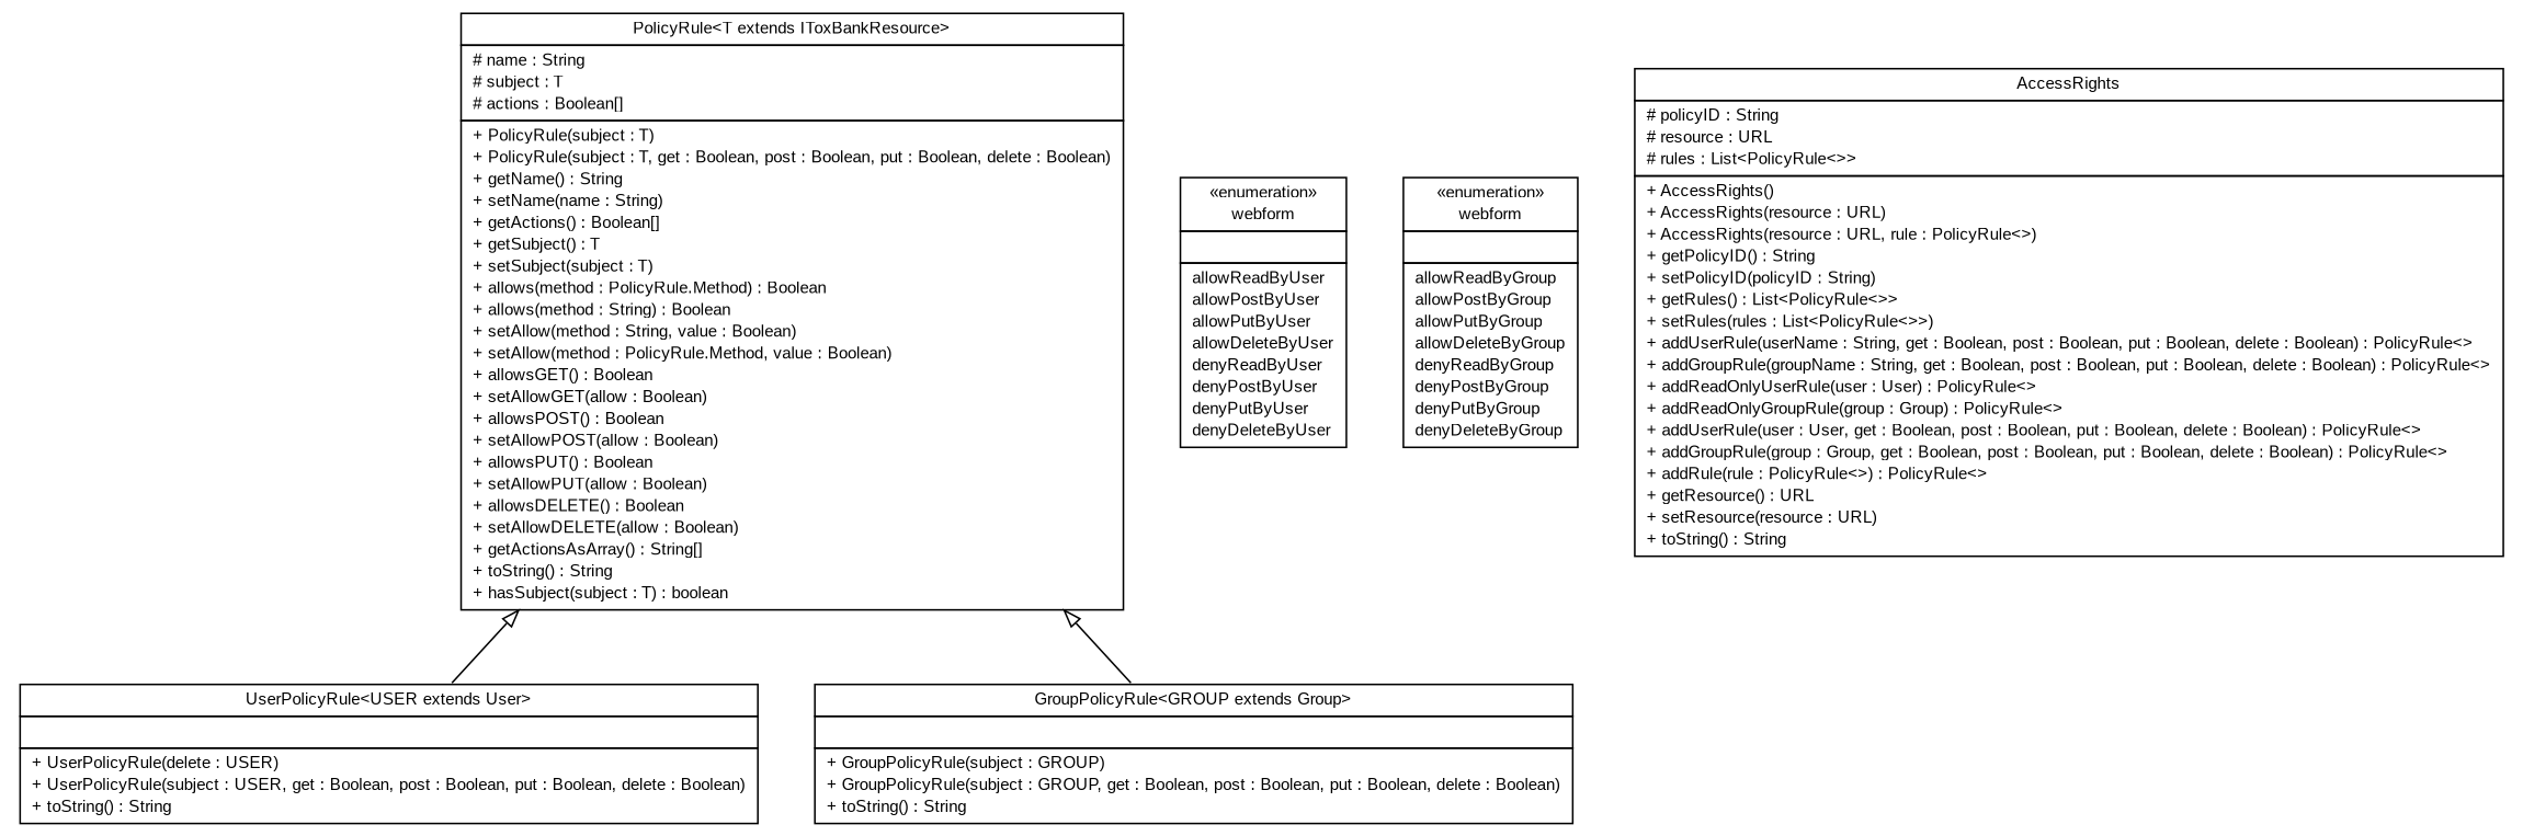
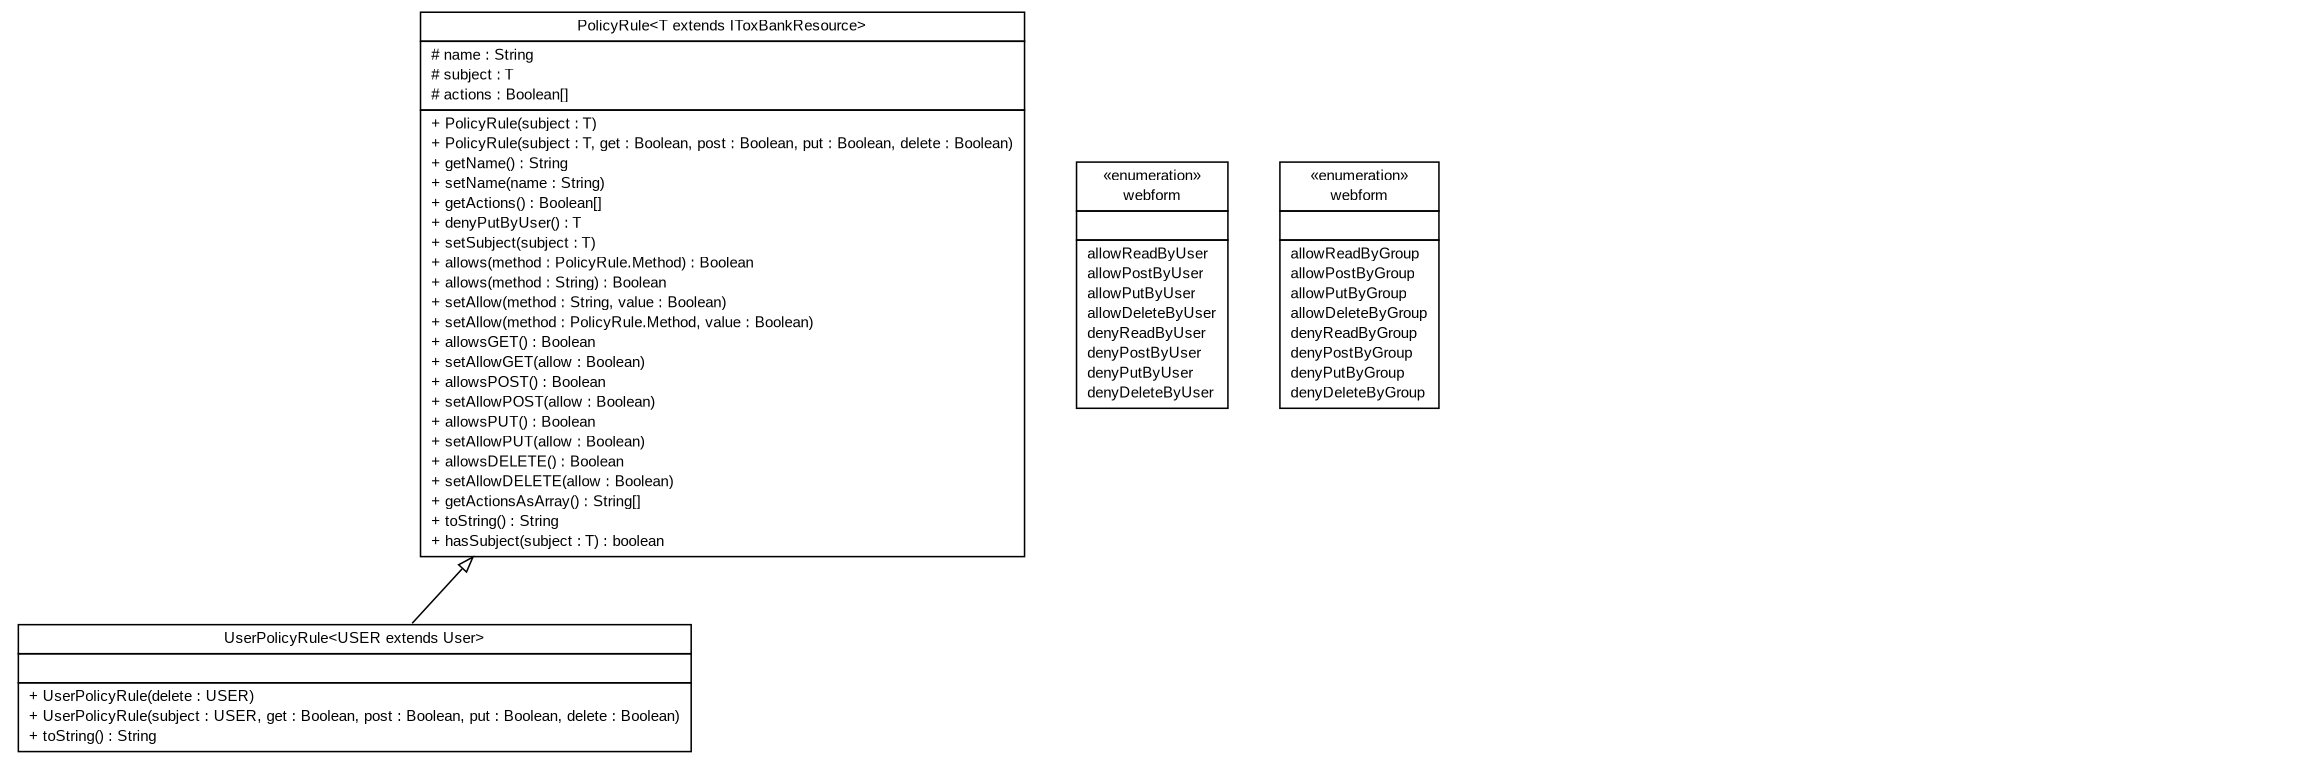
  digraph {
    node [fontcolor=black fontname=arial fontsize=10.0 shape=plaintext]
    edge [arrowtail=empty dir=back fontname=arial fontsize=10 headport=p labelfontname=arial labelfontsize=10 tailport=p]
    n1 [label=<<table border="0" cellborder="1" cellspacing="0" cellpadding="2" port="p" href="./UserPolicyRule.html"> 		<tr><td><table border="0" cellspacing="0" cellpadding="1"> 			<tr><td> UserPolicyRule&lt;USER extends User&gt; </td></tr> 		</table></td></tr> 		<tr><td><table border="0" cellspacing="0" cellpadding="1"> 			<tr><td align="left">  </td></tr> 		</table></td></tr> 		<tr><td><table border="0" cellspacing="0" cellpadding="1"> 			<tr><td align="left"> + UserPolicyRule(delete : USER) </td></tr> 			<tr><td align="left"> + UserPolicyRule(subject : USER, get : Boolean, post : Boolean, put : Boolean, delete : Boolean) </td></tr> 			<tr><td align="left"> + toString() : String </td></tr> 		</table></td></tr> 		</table>>]
    n2 [label=<<table border="0" cellborder="1" cellspacing="0" cellpadding="2" port="p" href="./UserPolicyRule.webform.html"> 		<tr><td><table border="0" cellspacing="0" cellpadding="1"> 			<tr><td> &laquo;enumeration&raquo; </td></tr> 			<tr><td> webform </td></tr> 		</table></td></tr> 		<tr><td><table border="0" cellspacing="0" cellpadding="1"> 			<tr><td align="left">  </td></tr> 		</table></td></tr> 		<tr><td><table border="0" cellspacing="0" cellpadding="1"> 			<tr><td align="left"> allowReadByUser </td></tr> 			<tr><td align="left"> allowPostByUser </td></tr> 			<tr><td align="left"> allowPutByUser </td></tr> 			<tr><td align="left"> allowDeleteByUser </td></tr> 			<tr><td align="left"> denyReadByUser </td></tr> 			<tr><td align="left"> denyPostByUser </td></tr> 			<tr><td align="left"> denyPutByUser </td></tr> 			<tr><td align="left"> denyDeleteByUser </td></tr> 		</table></td></tr> 		</table>>]
-   n3 [label=<<table border="0" cellborder="1" cellspacing="0" cellpadding="2" port="p" href="./PolicyRule.html"> 		<tr><td><table border="0" cellspacing="0" cellpadding="1"> 			<tr><td> PolicyRule&lt;T extends IToxBankResource&gt; </td></tr> 		</table></td></tr> 		<tr><td><table border="0" cellspacing="0" cellpadding="1"> 			<tr><td align="left"> # name : String </td></tr> 			<tr><td align="left"> # subject : T </td></tr> 			<tr><td align="left"> # actions : Boolean[] </td></tr> 		</table></td></tr> 		<tr><td><table border="0" cellspacing="0" cellpadding="1"> 			<tr><td align="left"> + PolicyRule(subject : T) </td></tr> 			<tr><td align="left"> + PolicyRule(subject : T, get : Boolean, post : Boolean, put : Boolean, delete : Boolean) </td></tr> 			<tr><td align="left"> + getName() : String </td></tr> 			<tr><td align="left"> + setName(name : String) </td></tr> 			<tr><td align="left"> + getActions() : Boolean[] </td></tr> 			<tr><td align="left"> + getSubject() : T </td></tr> 			<tr><td align="left"> + setSubject(subject : T) </td></tr> 			<tr><td align="left"> + allows(method : PolicyRule.Method) : Boolean </td></tr> 			<tr><td align="left"> + allows(method : String) : Boolean </td></tr> 			<tr><td align="left"> + setAllow(method : String, value : Boolean) </td></tr> 			<tr><td align="left"> + setAllow(method : PolicyRule.Method, value : Boolean) </td></tr> 			<tr><td align="left"> + allowsGET() : Boolean </td></tr> 			<tr><td align="left"> + setAllowGET(allow : Boolean) </td></tr> 			<tr><td align="left"> + allowsPOST() : Boolean </td></tr> 			<tr><td align="left"> + setAllowPOST(allow : Boolean) </td></tr> 			<tr><td align="left"> + allowsPUT() : Boolean </td></tr> 			<tr><td align="left"> + setAllowPUT(allow : Boolean) </td></tr> 			<tr><td align="left"> + allowsDELETE() : Boolean </td></tr> 			<tr><td align="left"> + setAllowDELETE(allow : Boolean) </td></tr> 			<tr><td align="left"> + getActionsAsArray() : String[] </td></tr> 			<tr><td align="left"> + toString() : String </td></tr> 			<tr><td align="left"> + hasSubject(subject : T) : boolean </td></tr> 		</table></td></tr> 		</table>>]
-   n4 [label=<<table border="0" cellborder="1" cellspacing="0" cellpadding="2" port="p" href="./GroupPolicyRule.html"> 		<tr><td><table border="0" cellspacing="0" cellpadding="1"> 			<tr><td> GroupPolicyRule&lt;GROUP extends Group&gt; </td></tr> 		</table></td></tr> 		<tr><td><table border="0" cellspacing="0" cellpadding="1"> 			<tr><td align="left">  </td></tr> 		</table></td></tr> 		<tr><td><table border="0" cellspacing="0" cellpadding="1"> 			<tr><td align="left"> + GroupPolicyRule(subject : GROUP) </td></tr> 			<tr><td align="left"> + GroupPolicyRule(subject : GROUP, get : Boolean, post : Boolean, put : Boolean, delete : Boolean) </td></tr> 			<tr><td align="left"> + toString() : String </td></tr> 		</table></td></tr> 		</table>>]
+   n3 [label=<<table border="0" cellborder="1" cellspacing="0" cellpadding="2" port="p" href="./PolicyRule.html"> 		<tr><td><table border="0" cellspacing="0" cellpadding="1"> 			<tr><td> PolicyRule&lt;T extends IToxBankResource&gt; </td></tr> 		</table></td></tr> 		<tr><td><table border="0" cellspacing="0" cellpadding="1"> 			<tr><td align="left"> # name : String </td></tr> 			<tr><td align="left"> # subject : T </td></tr> 			<tr><td align="left"> # actions : Boolean[] </td></tr> 		</table></td></tr> 		<tr><td><table border="0" cellspacing="0" cellpadding="1"> 			<tr><td align="left"> + PolicyRule(subject : T) </td></tr> 			<tr><td align="left"> + PolicyRule(subject : T, get : Boolean, post : Boolean, put : Boolean, delete : Boolean) </td></tr> 			<tr><td align="left"> + getName() : String </td></tr> 			<tr><td align="left"> + setName(name : String) </td></tr> 			<tr><td align="left"> + getActions() : Boolean[] </td></tr> 			<tr><td align="left"> + denyPutByUser() : T </td></tr> 			<tr><td align="left"> + setSubject(subject : T) </td></tr> 			<tr><td align="left"> + allows(method : PolicyRule.Method) : Boolean </td></tr> 			<tr><td align="left"> + allows(method : String) : Boolean </td></tr> 			<tr><td align="left"> + setAllow(method : String, value : Boolean) </td></tr> 			<tr><td align="left"> + setAllow(method : PolicyRule.Method, value : Boolean) </td></tr> 			<tr><td align="left"> + allowsGET() : Boolean </td></tr> 			<tr><td align="left"> + setAllowGET(allow : Boolean) </td></tr> 			<tr><td align="left"> + allowsPOST() : Boolean </td></tr> 			<tr><td align="left"> + setAllowPOST(allow : Boolean) </td></tr> 			<tr><td align="left"> + allowsPUT() : Boolean </td></tr> 			<tr><td align="left"> + setAllowPUT(allow : Boolean) </td></tr> 			<tr><td align="left"> + allowsDELETE() : Boolean </td></tr> 			<tr><td align="left"> + setAllowDELETE(allow : Boolean) </td></tr> 			<tr><td align="left"> + getActionsAsArray() : String[] </td></tr> 			<tr><td align="left"> + toString() : String </td></tr> 			<tr><td align="left"> + hasSubject(subject : T) : boolean </td></tr> 		</table></td></tr> 		</table>>]
    n5 [label=<<table border="0" cellborder="1" cellspacing="0" cellpadding="2" port="p" href="./GroupPolicyRule.webform.html"> 		<tr><td><table border="0" cellspacing="0" cellpadding="1"> 			<tr><td> &laquo;enumeration&raquo; </td></tr> 			<tr><td> webform </td></tr> 		</table></td></tr> 		<tr><td><table border="0" cellspacing="0" cellpadding="1"> 			<tr><td align="left">  </td></tr> 		</table></td></tr> 		<tr><td><table border="0" cellspacing="0" cellpadding="1"> 			<tr><td align="left"> allowReadByGroup </td></tr> 			<tr><td align="left"> allowPostByGroup </td></tr> 			<tr><td align="left"> allowPutByGroup </td></tr> 			<tr><td align="left"> allowDeleteByGroup </td></tr> 			<tr><td align="left"> denyReadByGroup </td></tr> 			<tr><td align="left"> denyPostByGroup </td></tr> 			<tr><td align="left"> denyPutByGroup </td></tr> 			<tr><td align="left"> denyDeleteByGroup </td></tr> 		</table></td></tr> 		</table>>]
-   n6 [label=<<table border="0" cellborder="1" cellspacing="0" cellpadding="2" port="p" href="./AccessRights.html"> 		<tr><td><table border="0" cellspacing="0" cellpadding="1"> 			<tr><td> AccessRights </td></tr> 		</table></td></tr> 		<tr><td><table border="0" cellspacing="0" cellpadding="1"> 			<tr><td align="left"> # policyID : String </td></tr> 			<tr><td align="left"> # resource : URL </td></tr> 			<tr><td align="left"> # rules : List&lt;PolicyRule&lt;&gt;&gt; </td></tr> 		</table></td></tr> 		<tr><td><table border="0" cellspacing="0" cellpadding="1"> 			<tr><td align="left"> + AccessRights() </td></tr> 			<tr><td align="left"> + AccessRights(resource : URL) </td></tr> 			<tr><td align="left"> + AccessRights(resource : URL, rule : PolicyRule&lt;&gt;) </td></tr> 			<tr><td align="left"> + getPolicyID() : String </td></tr> 			<tr><td align="left"> + setPolicyID(policyID : String) </td></tr> 			<tr><td align="left"> + getRules() : List&lt;PolicyRule&lt;&gt;&gt; </td></tr> 			<tr><td align="left"> + setRules(rules : List&lt;PolicyRule&lt;&gt;&gt;) </td></tr> 			<tr><td align="left"> + addUserRule(userName : String, get : Boolean, post : Boolean, put : Boolean, delete : Boolean) : PolicyRule&lt;&gt; </td></tr> 			<tr><td align="left"> + addGroupRule(groupName : String, get : Boolean, post : Boolean, put : Boolean, delete : Boolean) : PolicyRule&lt;&gt; </td></tr> 			<tr><td align="left"> + addReadOnlyUserRule(user : User) : PolicyRule&lt;&gt; </td></tr> 			<tr><td align="left"> + addReadOnlyGroupRule(group : Group) : PolicyRule&lt;&gt; </td></tr> 			<tr><td align="left"> + addUserRule(user : User, get : Boolean, post : Boolean, put : Boolean, delete : Boolean) : PolicyRule&lt;&gt; </td></tr> 			<tr><td align="left"> + addGroupRule(group : Group, get : Boolean, post : Boolean, put : Boolean, delete : Boolean) : PolicyRule&lt;&gt; </td></tr> 			<tr><td align="left"> + addRule(rule : PolicyRule&lt;&gt;) : PolicyRule&lt;&gt; </td></tr> 			<tr><td align="left"> + getResource() : URL </td></tr> 			<tr><td align="left"> + setResource(resource : URL) </td></tr> 			<tr><td align="left"> + toString() : String </td></tr> 		</table></td></tr> 		</table>>]
    n3 -> n1
-   n3 -> n4
  }
